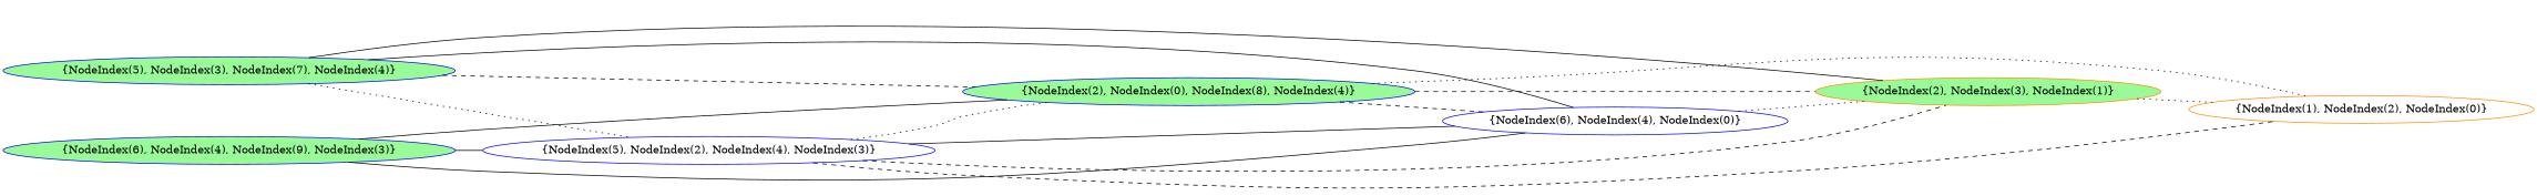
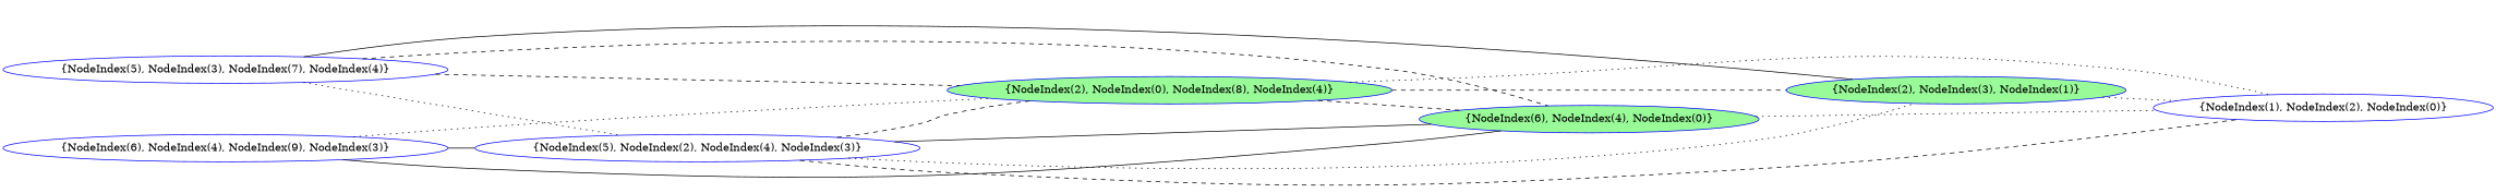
  graph {
    rankdir=LR
    node [color=blue fillcolor=white style=filled]
    edge [style=dashed]
-   n1 [color=darkorange label="{NodeIndex(1), NodeIndex(2), NodeIndex(0)}"]
-   n2 [color=darkorange fillcolor=palegreen label="{NodeIndex(2), NodeIndex(3), NodeIndex(1)}"]
-   n3 [label="{NodeIndex(6), NodeIndex(4), NodeIndex(0)}"]
+   n1 [label="{NodeIndex(1), NodeIndex(2), NodeIndex(0)}"]
+   n2 [fillcolor=palegreen label="{NodeIndex(2), NodeIndex(3), NodeIndex(1)}"]
+   n3 [fillcolor=palegreen label="{NodeIndex(6), NodeIndex(4), NodeIndex(0)}"]
    n4 [fillcolor=palegreen label="{NodeIndex(2), NodeIndex(0), NodeIndex(8), NodeIndex(4)}"]
    n5 [label="{NodeIndex(5), NodeIndex(2), NodeIndex(4), NodeIndex(3)}"]
-   n6 [fillcolor=palegreen label="{NodeIndex(5), NodeIndex(3), NodeIndex(7), NodeIndex(4)}"]
-   n7 [fillcolor=palegreen label="{NodeIndex(6), NodeIndex(4), NodeIndex(9), NodeIndex(3)}"]
+   n6 [label="{NodeIndex(5), NodeIndex(3), NodeIndex(7), NodeIndex(4)}"]
+   n7 [label="{NodeIndex(6), NodeIndex(4), NodeIndex(9), NodeIndex(3)}"]
    n2 -- n1 [style=dotted]
-   n3 -- n2 [style=dotted]
+   n3 -- n1 [style=dotted]
    n4 -- n1 [style=dotted]
    n4 -- n2
    n4 -- n3
    n5 -- n1
-   n5 -- n2
+   n5 -- n2 [style=dotted]
    n5 -- n3 [style=solid]
-   n5 -- n4 [style=dotted]
+   n5 -- n4
    n6 -- n2 [style=solid]
-   n6 -- n3 [style=solid]
+   n6 -- n3
    n6 -- n4
    n6 -- n5 [style=dotted]
    n7 -- n3 [style=solid]
-   n7 -- n4 [style=solid]
+   n7 -- n4 [style=dotted]
    n7 -- n5 [style=solid]
  }
